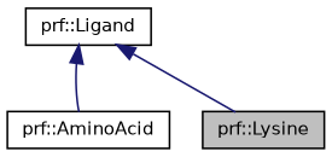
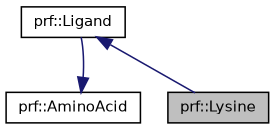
  digraph {
    fontname="DejaVu Sans"
    node [color=black fontname="DejaVu Sans" fontsize=10 shape=record]
    edge [color=midnightblue dir=back fontname="DejaVu Sans" fontsize=10 labelfontname=Helvetica labelfontsize=10 style=solid]
    n1 [fillcolor=grey75 fontcolor=black height=0.2 label="prf::Lysine" style=filled width=0.4]
    n2 [height=0.2 label="prf::AminoAcid" width=0.4]
    n3 [height=0.2 label="prf::Ligand" width=0.4]
    n3 -> n1
-   n3 -> n2
+   n2 -> n3
  }
